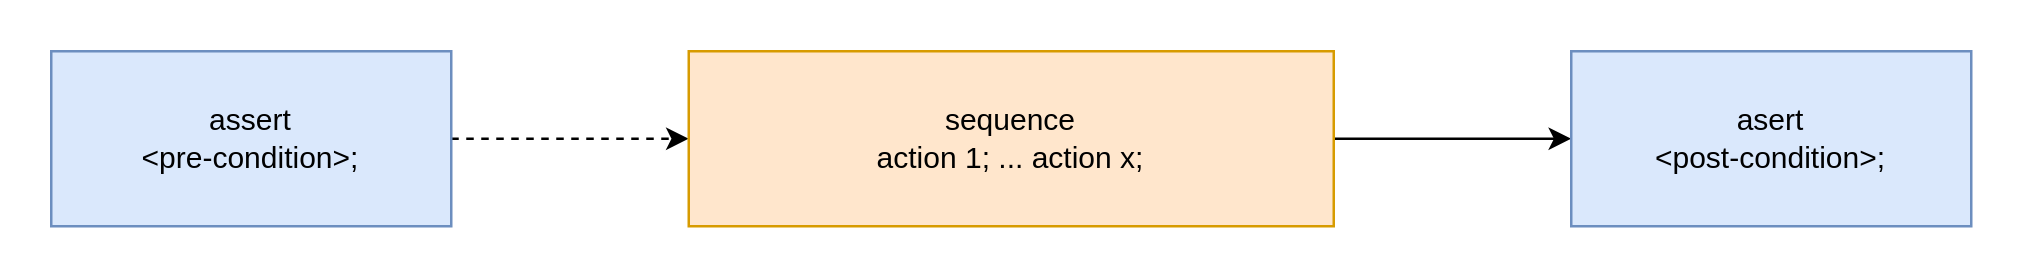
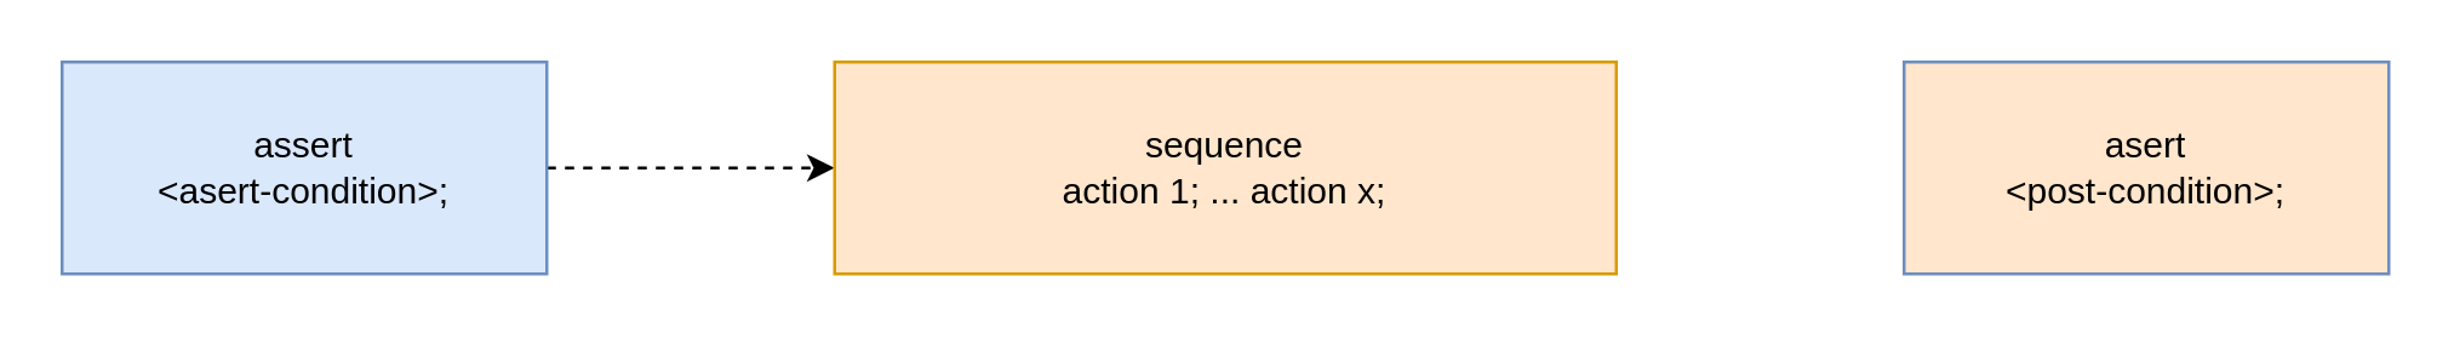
  <mxCell id="0" />
  <mxCell id="1" parent="0" />
  <mxCell id="2" value="" style="group" vertex="1" connectable="0" parent="1"><mxGeometry x="20" y="20" width="768" height="70" as="geometry" /></mxCell>
  <mxCell id="3" style="edgeStyle=none;html=1;exitX=1;exitY=0.5;exitDx=0;exitDy=0;dashed=1;" edge="1" parent="2" source="4" target="6"><mxGeometry relative="1" as="geometry" /></mxCell>
- <mxCell id="4" value="assert&lt;div&gt;&amp;lt;pre-condition&amp;gt;;&lt;/div&gt;" style="rounded=0;whiteSpace=wrap;html=1;fillColor=#dae8fc;strokeColor=#6c8ebf;container=0;" parent="2" vertex="1"><mxGeometry width="160" height="70" as="geometry" /></mxCell>
- <mxCell id="5" style="edgeStyle=none;html=1;exitX=1;exitY=0.5;exitDx=0;exitDy=0;" edge="1" parent="2" source="6" target="7"><mxGeometry relative="1" as="geometry" /></mxCell>
+ <mxCell id="4" value="assert&lt;div&gt;&amp;lt;asert-condition&amp;gt;;&lt;/div&gt;" style="rounded=0;whiteSpace=wrap;html=1;fillColor=#dae8fc;strokeColor=#6c8ebf;container=0;" parent="2" vertex="1"><mxGeometry width="160" height="70" as="geometry" /></mxCell>
  <mxCell id="6" value="sequence&lt;div&gt;action 1; ... action x;&lt;/div&gt;" style="rounded=0;whiteSpace=wrap;html=1;fillColor=#ffe6cc;strokeColor=#d79b00;container=0;" vertex="1" parent="2"><mxGeometry x="255" width="258" height="70" as="geometry" /></mxCell>
- <mxCell id="7" value="asert&lt;div&gt;&amp;lt;post-condition&amp;gt;;&lt;/div&gt;" style="rounded=0;whiteSpace=wrap;html=1;fillColor=#dae8fc;strokeColor=#6c8ebf;container=0;" vertex="1" parent="2"><mxGeometry x="608" width="160" height="70" as="geometry" /></mxCell>
+ <mxCell id="7" value="asert&lt;div&gt;&amp;lt;post-condition&amp;gt;;&lt;/div&gt;" style="rounded=0;whiteSpace=wrap;html=1;fillColor=#ffe6cc;strokeColor=#6c8ebf;container=0;" vertex="1" parent="2"><mxGeometry x="608" width="160" height="70" as="geometry" /></mxCell>
